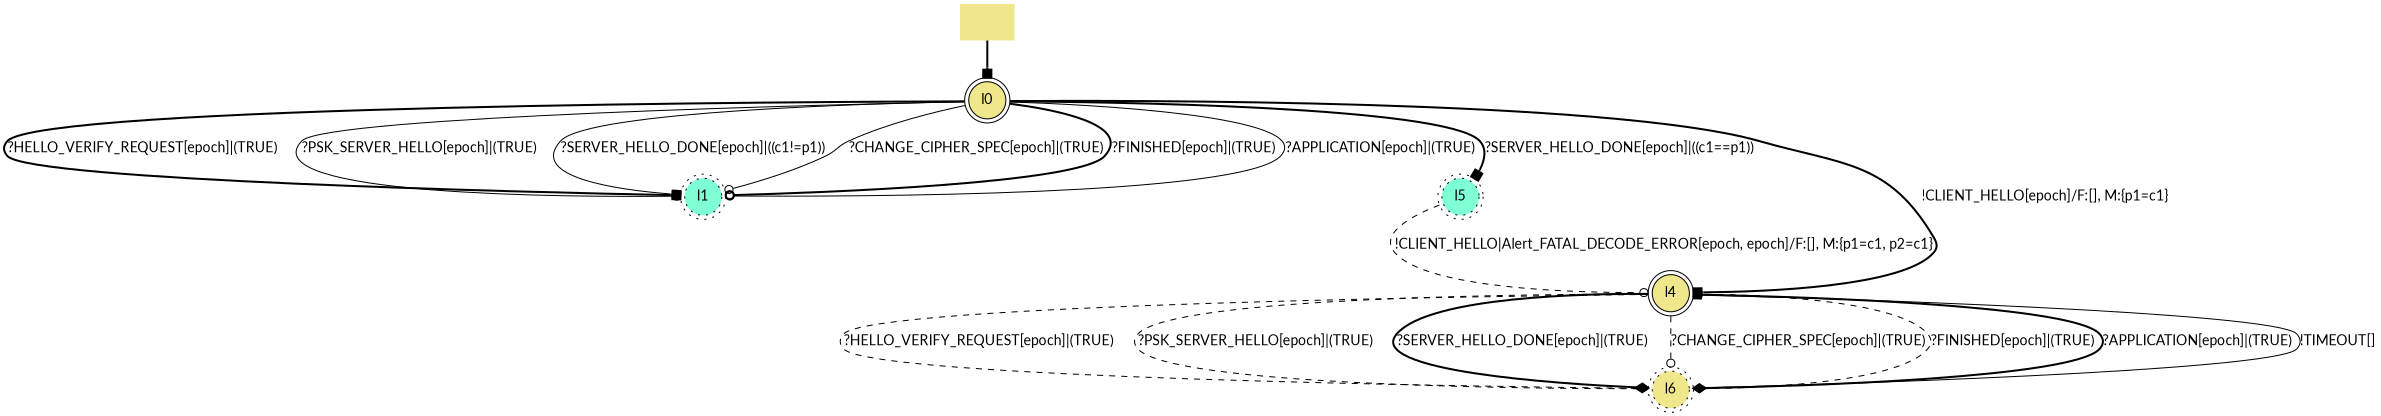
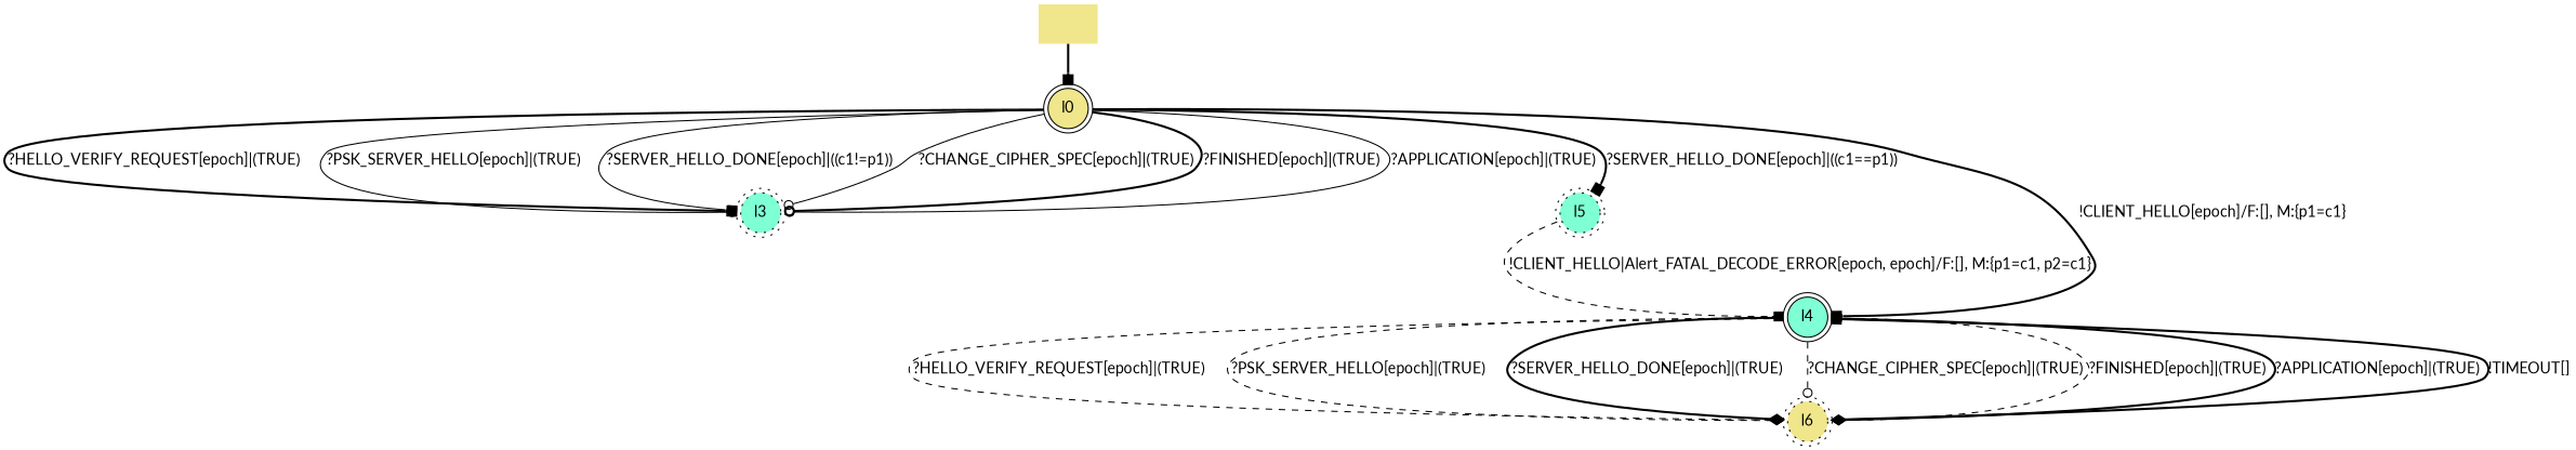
  digraph {
    fontname=Lato
    node [fillcolor=khaki fontname=Lato shape=doublecircle style="dotted,filled"]
    edge [arrowhead=box fontname=Lato style=bold]
    "" [shape=none style=filled]
    l0 [style="solid,filled"]
-   l1 [fillcolor=aquamarine]
+   l1 [fillcolor=aquamarine label=l3]
    l5 [fillcolor=aquamarine]
-   l4 [style="solid,filled"]
+   l4 [fillcolor=aquamarine style="solid,filled"]
    l6
    "" -> l0
    l0 -> l1 [label=<?HELLO_VERIFY_REQUEST[epoch]|(TRUE)>]
    l0 -> l1 [arrowhead=odot label=<?PSK_SERVER_HELLO[epoch]|(TRUE)> style=solid]
    l0 -> l1 [label=<?SERVER_HELLO_DONE[epoch]|((c1!=p1))> style=solid]
    l0 -> l1 [arrowhead=odot label=<?CHANGE_CIPHER_SPEC[epoch]|(TRUE)> style=solid]
    l0 -> l1 [arrowhead=odot label=<?FINISHED[epoch]|(TRUE)>]
    l0 -> l1 [arrowhead=odot label=<?APPLICATION[epoch]|(TRUE)> style=solid]
    l0 -> l5 [label=<?SERVER_HELLO_DONE[epoch]|((c1==p1))>]
    l0 -> l4 [label=<!CLIENT_HELLO[epoch]/F:[], M:{p1=c1}>]
-   l5 -> l4 [arrowhead=odot label=<!CLIENT_HELLO|Alert_FATAL_DECODE_ERROR[epoch, epoch]/F:[], M:{p1=c1, p2=c1}> style=dashed]
+   l5 -> l4 [label=<!CLIENT_HELLO|Alert_FATAL_DECODE_ERROR[epoch, epoch]/F:[], M:{p1=c1, p2=c1}> style=dashed]
    l4 -> l6 [arrowhead=diamond label=<?HELLO_VERIFY_REQUEST[epoch]|(TRUE)> style=dashed]
    l4 -> l6 [arrowhead=diamond label=<?PSK_SERVER_HELLO[epoch]|(TRUE)> style=dashed]
    l4 -> l6 [arrowhead=diamond label=<?SERVER_HELLO_DONE[epoch]|(TRUE)>]
    l4 -> l6 [arrowhead=odot label=<?CHANGE_CIPHER_SPEC[epoch]|(TRUE)> style=dashed]
    l4 -> l6 [arrowhead=diamond label=<?FINISHED[epoch]|(TRUE)> style=dashed]
    l4 -> l6 [arrowhead=diamond label=<?APPLICATION[epoch]|(TRUE)>]
-   l6 -> l4 [label=<!TIMEOUT[]> style=solid]
+   l6 -> l4 [label=<!TIMEOUT[]>]
  }
